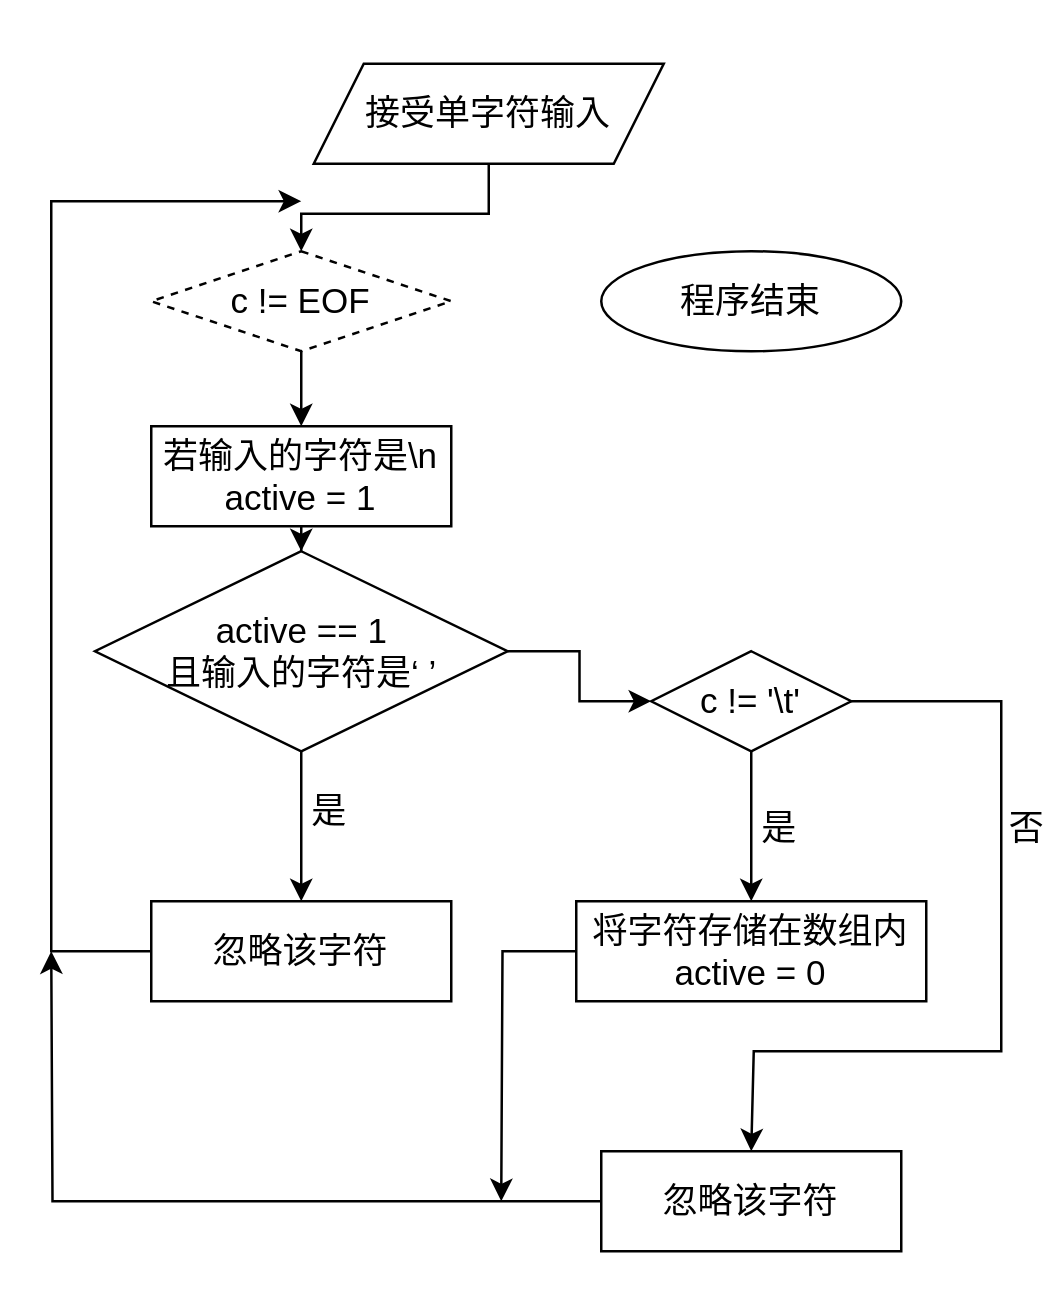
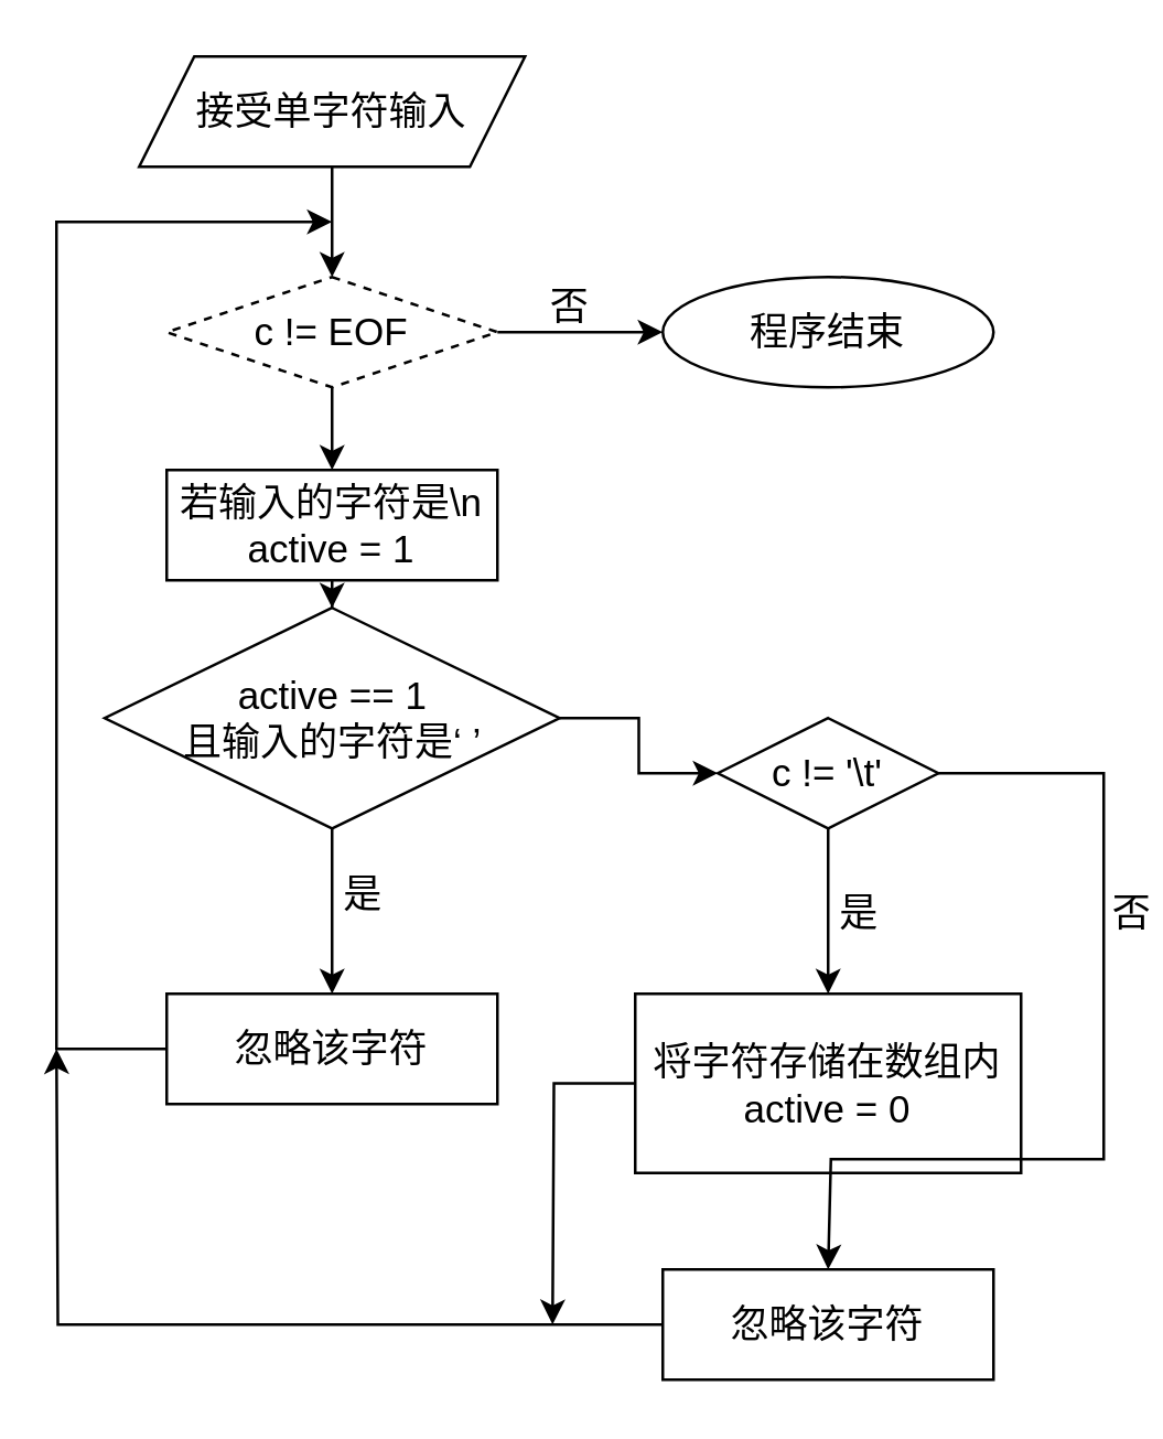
  <mxCell id="0" />
  <mxCell id="1" parent="0" />
  <mxCell id="2" value="&lt;font style=&quot;font-size: 14px;&quot;&gt;程序结束&lt;/font&gt;" style="ellipse;whiteSpace=wrap;html=1;" parent="1" vertex="1"><mxGeometry x="240" y="100" width="120" height="40" as="geometry" /></mxCell>
  <mxCell id="3" value="" style="edgeStyle=orthogonalEdgeStyle;rounded=0;orthogonalLoop=1;jettySize=auto;html=1;" edge="1" parent="1" source="4" target="8"><mxGeometry relative="1" as="geometry" /></mxCell>
- <mxCell id="4" value="&lt;span style=&quot;font-size: 14px;&quot;&gt;接受单字符输入&lt;/span&gt;" style="shape=parallelogram;perimeter=parallelogramPerimeter;whiteSpace=wrap;html=1;fixedSize=1;" parent="1" vertex="1"><mxGeometry x="125" y="25" width="140" height="40" as="geometry" /></mxCell>
+ <mxCell id="4" value="&lt;span style=&quot;font-size: 14px;&quot;&gt;接受单字符输入&lt;/span&gt;" style="shape=parallelogram;perimeter=parallelogramPerimeter;whiteSpace=wrap;html=1;fixedSize=1;" parent="1" vertex="1"><mxGeometry x="50" y="20" width="140" height="40" as="geometry" /></mxCell>
+ <mxCell id="5" value="" style="edgeStyle=orthogonalEdgeStyle;rounded=0;orthogonalLoop=1;jettySize=auto;html=1;" edge="1" parent="1" source="8" target="2"><mxGeometry relative="1" as="geometry" /></mxCell>
+ <mxCell id="6" value="&lt;font style=&quot;font-size: 14px;&quot;&gt;否&lt;/font&gt;" style="edgeLabel;html=1;align=center;verticalAlign=middle;resizable=0;points=[];" vertex="1" connectable="0" parent="5"><mxGeometry x="-0.029" y="4" relative="1" as="geometry"><mxPoint x="-4" y="-6" as="offset" /></mxGeometry></mxCell>
  <mxCell id="7" style="edgeStyle=orthogonalEdgeStyle;rounded=0;orthogonalLoop=1;jettySize=auto;html=1;exitX=0.5;exitY=1;exitDx=0;exitDy=0;" edge="1" parent="1" source="8" target="10"><mxGeometry relative="1" as="geometry" /></mxCell>
  <mxCell id="8" value="&lt;font style=&quot;font-size: 14px;&quot;&gt;c != EOF&lt;/font&gt;" style="rhombus;whiteSpace=wrap;html=1;dashed=1;" vertex="1" parent="1"><mxGeometry x="60" y="100" width="120" height="40" as="geometry" /></mxCell>
  <mxCell id="9" value="" style="edgeStyle=orthogonalEdgeStyle;rounded=0;orthogonalLoop=1;jettySize=auto;html=1;" edge="1" parent="1" source="10" target="14"><mxGeometry relative="1" as="geometry" /></mxCell>
  <mxCell id="10" value="若输入的字符是\n&lt;div style=&quot;font-size: 14px;&quot;&gt;active = 1&lt;/div&gt;" style="rounded=0;whiteSpace=wrap;html=1;fontSize=14;" vertex="1" parent="1"><mxGeometry x="60" y="170" width="120" height="40" as="geometry" /></mxCell>
  <mxCell id="11" value="" style="edgeStyle=orthogonalEdgeStyle;rounded=0;orthogonalLoop=1;jettySize=auto;html=1;" edge="1" parent="1" source="14" target="16"><mxGeometry relative="1" as="geometry" /></mxCell>
  <mxCell id="12" value="是" style="edgeLabel;html=1;align=center;verticalAlign=middle;resizable=0;points=[];fontSize=14;" vertex="1" connectable="0" parent="11"><mxGeometry x="-0.217" relative="1" as="geometry"><mxPoint x="10" as="offset" /></mxGeometry></mxCell>
  <mxCell id="13" value="" style="edgeStyle=orthogonalEdgeStyle;rounded=0;orthogonalLoop=1;jettySize=auto;html=1;" edge="1" parent="1" source="14" target="23"><mxGeometry relative="1" as="geometry" /></mxCell>
  <mxCell id="14" value="active == 1&lt;br style=&quot;font-size: 14px;&quot;&gt;且输入的字符是‘ ’" style="rhombus;whiteSpace=wrap;html=1;fontSize=14;" vertex="1" parent="1"><mxGeometry x="37.5" y="220" width="165" height="80" as="geometry" /></mxCell>
  <mxCell id="15" style="edgeStyle=orthogonalEdgeStyle;rounded=0;orthogonalLoop=1;jettySize=auto;html=1;exitX=0;exitY=0.5;exitDx=0;exitDy=0;" edge="1" parent="1" source="16"><mxGeometry relative="1" as="geometry"><mxPoint x="120" y="80" as="targetPoint" /><Array as="points"><mxPoint x="20" y="380" /><mxPoint x="20" y="80" /></Array></mxGeometry></mxCell>
  <mxCell id="16" value="&lt;font style=&quot;font-size: 14px;&quot;&gt;忽略该字符&lt;/font&gt;" style="rounded=0;whiteSpace=wrap;html=1;" vertex="1" parent="1"><mxGeometry x="60" y="360" width="120" height="40" as="geometry" /></mxCell>
  <mxCell id="17" style="edgeStyle=orthogonalEdgeStyle;rounded=0;orthogonalLoop=1;jettySize=auto;html=1;exitX=0;exitY=0.5;exitDx=0;exitDy=0;" edge="1" parent="1" source="18"><mxGeometry relative="1" as="geometry"><mxPoint x="200" y="480" as="targetPoint" /></mxGeometry></mxCell>
- <mxCell id="18" value="&lt;font style=&quot;font-size: 14px;&quot;&gt;将字符存储在数组内&lt;/font&gt;&lt;div style=&quot;font-size: 14px;&quot;&gt;&lt;font style=&quot;font-size: 14px;&quot;&gt;active = 0&lt;/font&gt;&lt;/div&gt;" style="rounded=0;whiteSpace=wrap;html=1;" vertex="1" parent="1"><mxGeometry x="230" y="360" width="140" height="40" as="geometry" /></mxCell>
+ <mxCell id="18" value="&lt;font style=&quot;font-size: 14px;&quot;&gt;将字符存储在数组内&lt;/font&gt;&lt;div style=&quot;font-size: 14px;&quot;&gt;&lt;font style=&quot;font-size: 14px;&quot;&gt;active = 0&lt;/font&gt;&lt;/div&gt;" style="rounded=0;whiteSpace=wrap;html=1;" vertex="1" parent="1"><mxGeometry x="230" y="360" width="140" height="65" as="geometry" /></mxCell>
  <mxCell id="19" value="" style="edgeStyle=orthogonalEdgeStyle;rounded=0;orthogonalLoop=1;jettySize=auto;html=1;" edge="1" parent="1" source="23" target="18"><mxGeometry relative="1" as="geometry" /></mxCell>
  <mxCell id="20" value="&lt;font style=&quot;font-size: 14px;&quot;&gt;是&lt;/font&gt;" style="edgeLabel;html=1;align=center;verticalAlign=middle;resizable=0;points=[];" vertex="1" connectable="0" parent="19"><mxGeometry x="-0.144" y="-2" relative="1" as="geometry"><mxPoint x="12" y="4" as="offset" /></mxGeometry></mxCell>
  <mxCell id="21" style="edgeStyle=orthogonalEdgeStyle;rounded=0;orthogonalLoop=1;jettySize=auto;html=1;exitX=1;exitY=0.5;exitDx=0;exitDy=0;entryX=0.5;entryY=0;entryDx=0;entryDy=0;" edge="1" parent="1" source="23" target="25"><mxGeometry relative="1" as="geometry"><mxPoint x="300" y="460" as="targetPoint" /><Array as="points"><mxPoint x="400" y="280" /><mxPoint x="400" y="420" /><mxPoint x="301" y="420" /></Array></mxGeometry></mxCell>
  <mxCell id="22" value="&lt;font style=&quot;font-size: 14px;&quot;&gt;否&lt;/font&gt;" style="edgeLabel;html=1;align=center;verticalAlign=middle;resizable=0;points=[];" vertex="1" connectable="0" parent="21"><mxGeometry x="-0.891" y="-3" relative="1" as="geometry"><mxPoint x="51" y="47" as="offset" /></mxGeometry></mxCell>
  <mxCell id="23" value="c !&lt;span style=&quot;background-color: initial;&quot;&gt;= '\t'&lt;/span&gt;" style="rhombus;whiteSpace=wrap;html=1;fontSize=14;" vertex="1" parent="1"><mxGeometry x="260" y="260" width="80" height="40" as="geometry" /></mxCell>
  <mxCell id="24" style="edgeStyle=orthogonalEdgeStyle;rounded=0;orthogonalLoop=1;jettySize=auto;html=1;exitX=0;exitY=0.5;exitDx=0;exitDy=0;" edge="1" parent="1" source="25"><mxGeometry relative="1" as="geometry"><mxPoint x="20" y="380" as="targetPoint" /></mxGeometry></mxCell>
  <mxCell id="25" value="&lt;font style=&quot;font-size: 14px;&quot;&gt;忽略该字符&lt;/font&gt;" style="rounded=0;whiteSpace=wrap;html=1;" vertex="1" parent="1"><mxGeometry x="240" y="460" width="120" height="40" as="geometry" /></mxCell>
